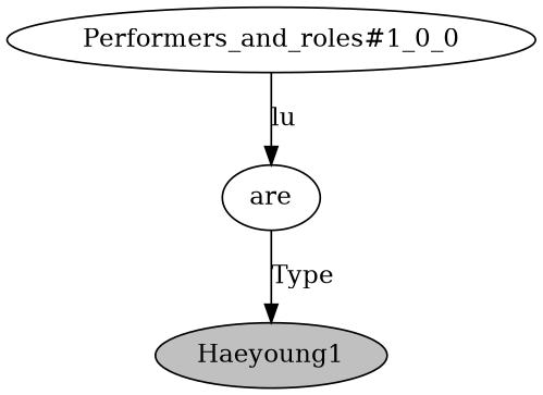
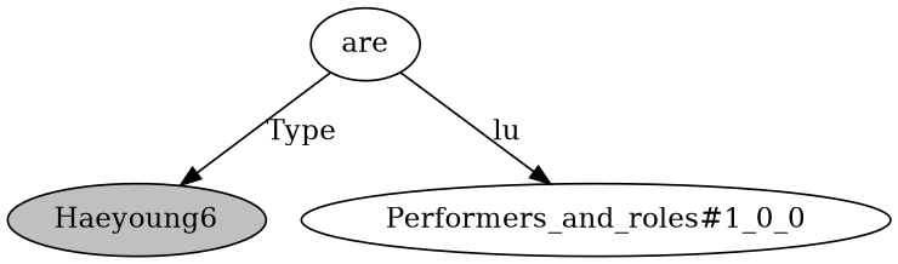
  digraph {
-   n1 [fillcolor=gray label=Haeyoung1 style=filled]
+   n1 [fillcolor=gray label=Haeyoung6 style=filled]
    n2 [label="Performers_and_roles#1_0_0"]
    n3 [label=are]
-   n2 -> n3 [label=lu]
+   n3 -> n2 [label=lu]
    n3 -> n1 [label=Type]
  }
